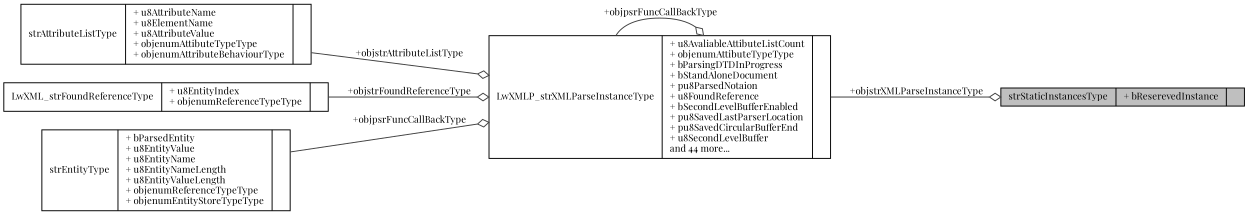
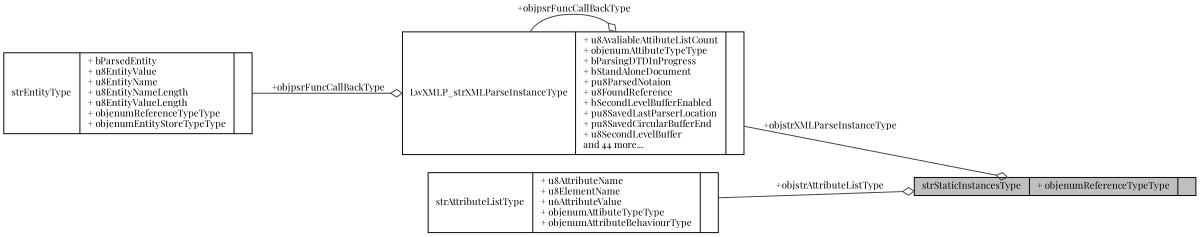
  digraph {
    fontname="Playfair Display"
    rankdir=LR
    node [color=black fillcolor=white fontname="Playfair Display" fontsize=10 shape=record style=filled]
    edge [arrowhead=odiamond color=grey25 fontname="Playfair Display" fontsize=10 labelfontname=Helvetica labelfontsize=10 style=solid]
-   n1 [fillcolor=grey75 fontcolor=black height=0.2 label="{strStaticInstancesType\n|+ bReserevedInstance\l|}" width=0.4]
+   n1 [fillcolor=grey75 fontcolor=black height=0.2 label="{strStaticInstancesType\n|+ objenumReferenceTypeType\l|}" width=0.4]
    n2 [height=0.2 label="{LwXMLP_strXMLParseInstanceType\n|+ u8AvaliableAttibuteListCount\l+ objenumAttibuteTypeType\l+ bParsingDTDInProgress\l+ bStandAloneDocument\l+ pu8ParsedNotaion\l+ u8FoundReference\l+ bSecondLevelBufferEnabled\l+ pu8SavedLastParserLocation\l+ pu8SavedCircularBufferEnd\l+ u8SecondLevelBuffer\land 44 more...\l|}" width=0.4]
-   n3 [height=0.2 label="{strAttributeListType\n|+ u8AttributeName\l+ u8ElementName\l+ u8AttributeValue\l+ objenumAttibuteTypeType\l+ objenumAttributeBehaviourType\l|}" width=0.4]
-   n4 [height=0.2 label="{LwXML_strFoundReferenceType\n|+ u8EntityIndex\l+ objenumReferenceTypeType\l|}" width=0.4]
+   n3 [height=0.2 label="{strAttributeListType\n|+ u8AttributeName\l+ u8ElementName\l+ u6AttributeValue\l+ objenumAttibuteTypeType\l+ objenumAttributeBehaviourType\l|}" width=0.4]
    n5 [height=0.2 label="{strEntityType\n|+ bParsedEntity\l+ u8EntityValue\l+ u8EntityName\l+ u8EntityNameLength\l+ u8EntityValueLength\l+ objenumReferenceTypeType\l+ objenumEntityStoreTypeType\l|}" width=0.4]
    n2 -> n1 [label=" +objstrXMLParseInstanceType"]
    n2 -> n2 [label=" +objpsrFuncCallBackType"]
-   n3 -> n2 [label=" +objstrAttributeListType"]
-   n4 -> n2 [label=" +objstrFoundReferenceType"]
+   n3 -> n1 [label=" +objstrAttributeListType"]
    n5 -> n2 [label=" +objpsrFuncCallBackType"]
  }
